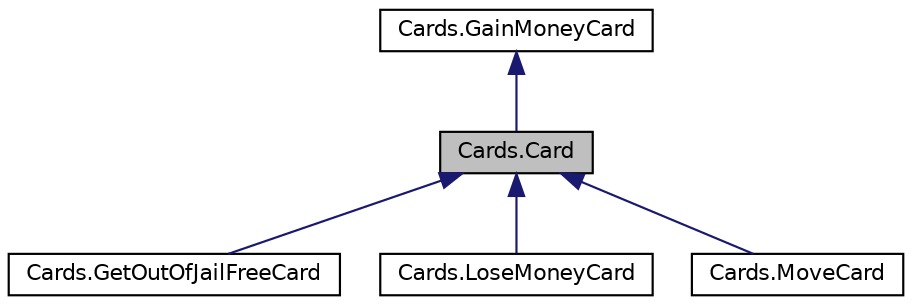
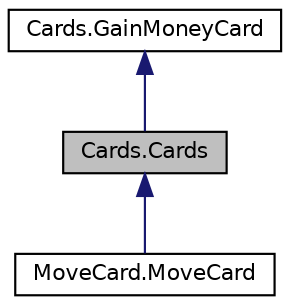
  digraph {
    node [color=black fillcolor=white fontname=Helvetica fontsize=10 shape=record style=filled]
    edge [color=midnightblue dir=back fontname=Helvetica fontsize=10 labelfontname=Helvetica labelfontsize=10 style=solid]
-   n1 [fillcolor=grey75 fontcolor=black height=0.2 label="Cards.Card" width=0.4]
-   n2 [height=0.2 label="Cards.GetOutOfJailFreeCard" width=0.4]
-   n3 [height=0.2 label="Cards.LoseMoneyCard" width=0.4]
-   n4 [height=0.2 label="Cards.MoveCard" width=0.4]
+   n1 [fillcolor=grey75 fontcolor=black height=0.2 label="Cards.Cards" width=0.4]
+   n4 [height=0.2 label="MoveCard.MoveCard" width=0.4]
    n5 [height=0.2 label="Cards.GainMoneyCard" width=0.4]
-   n1 -> n2
-   n1 -> n3
    n1 -> n4
    n5 -> n1
  }
